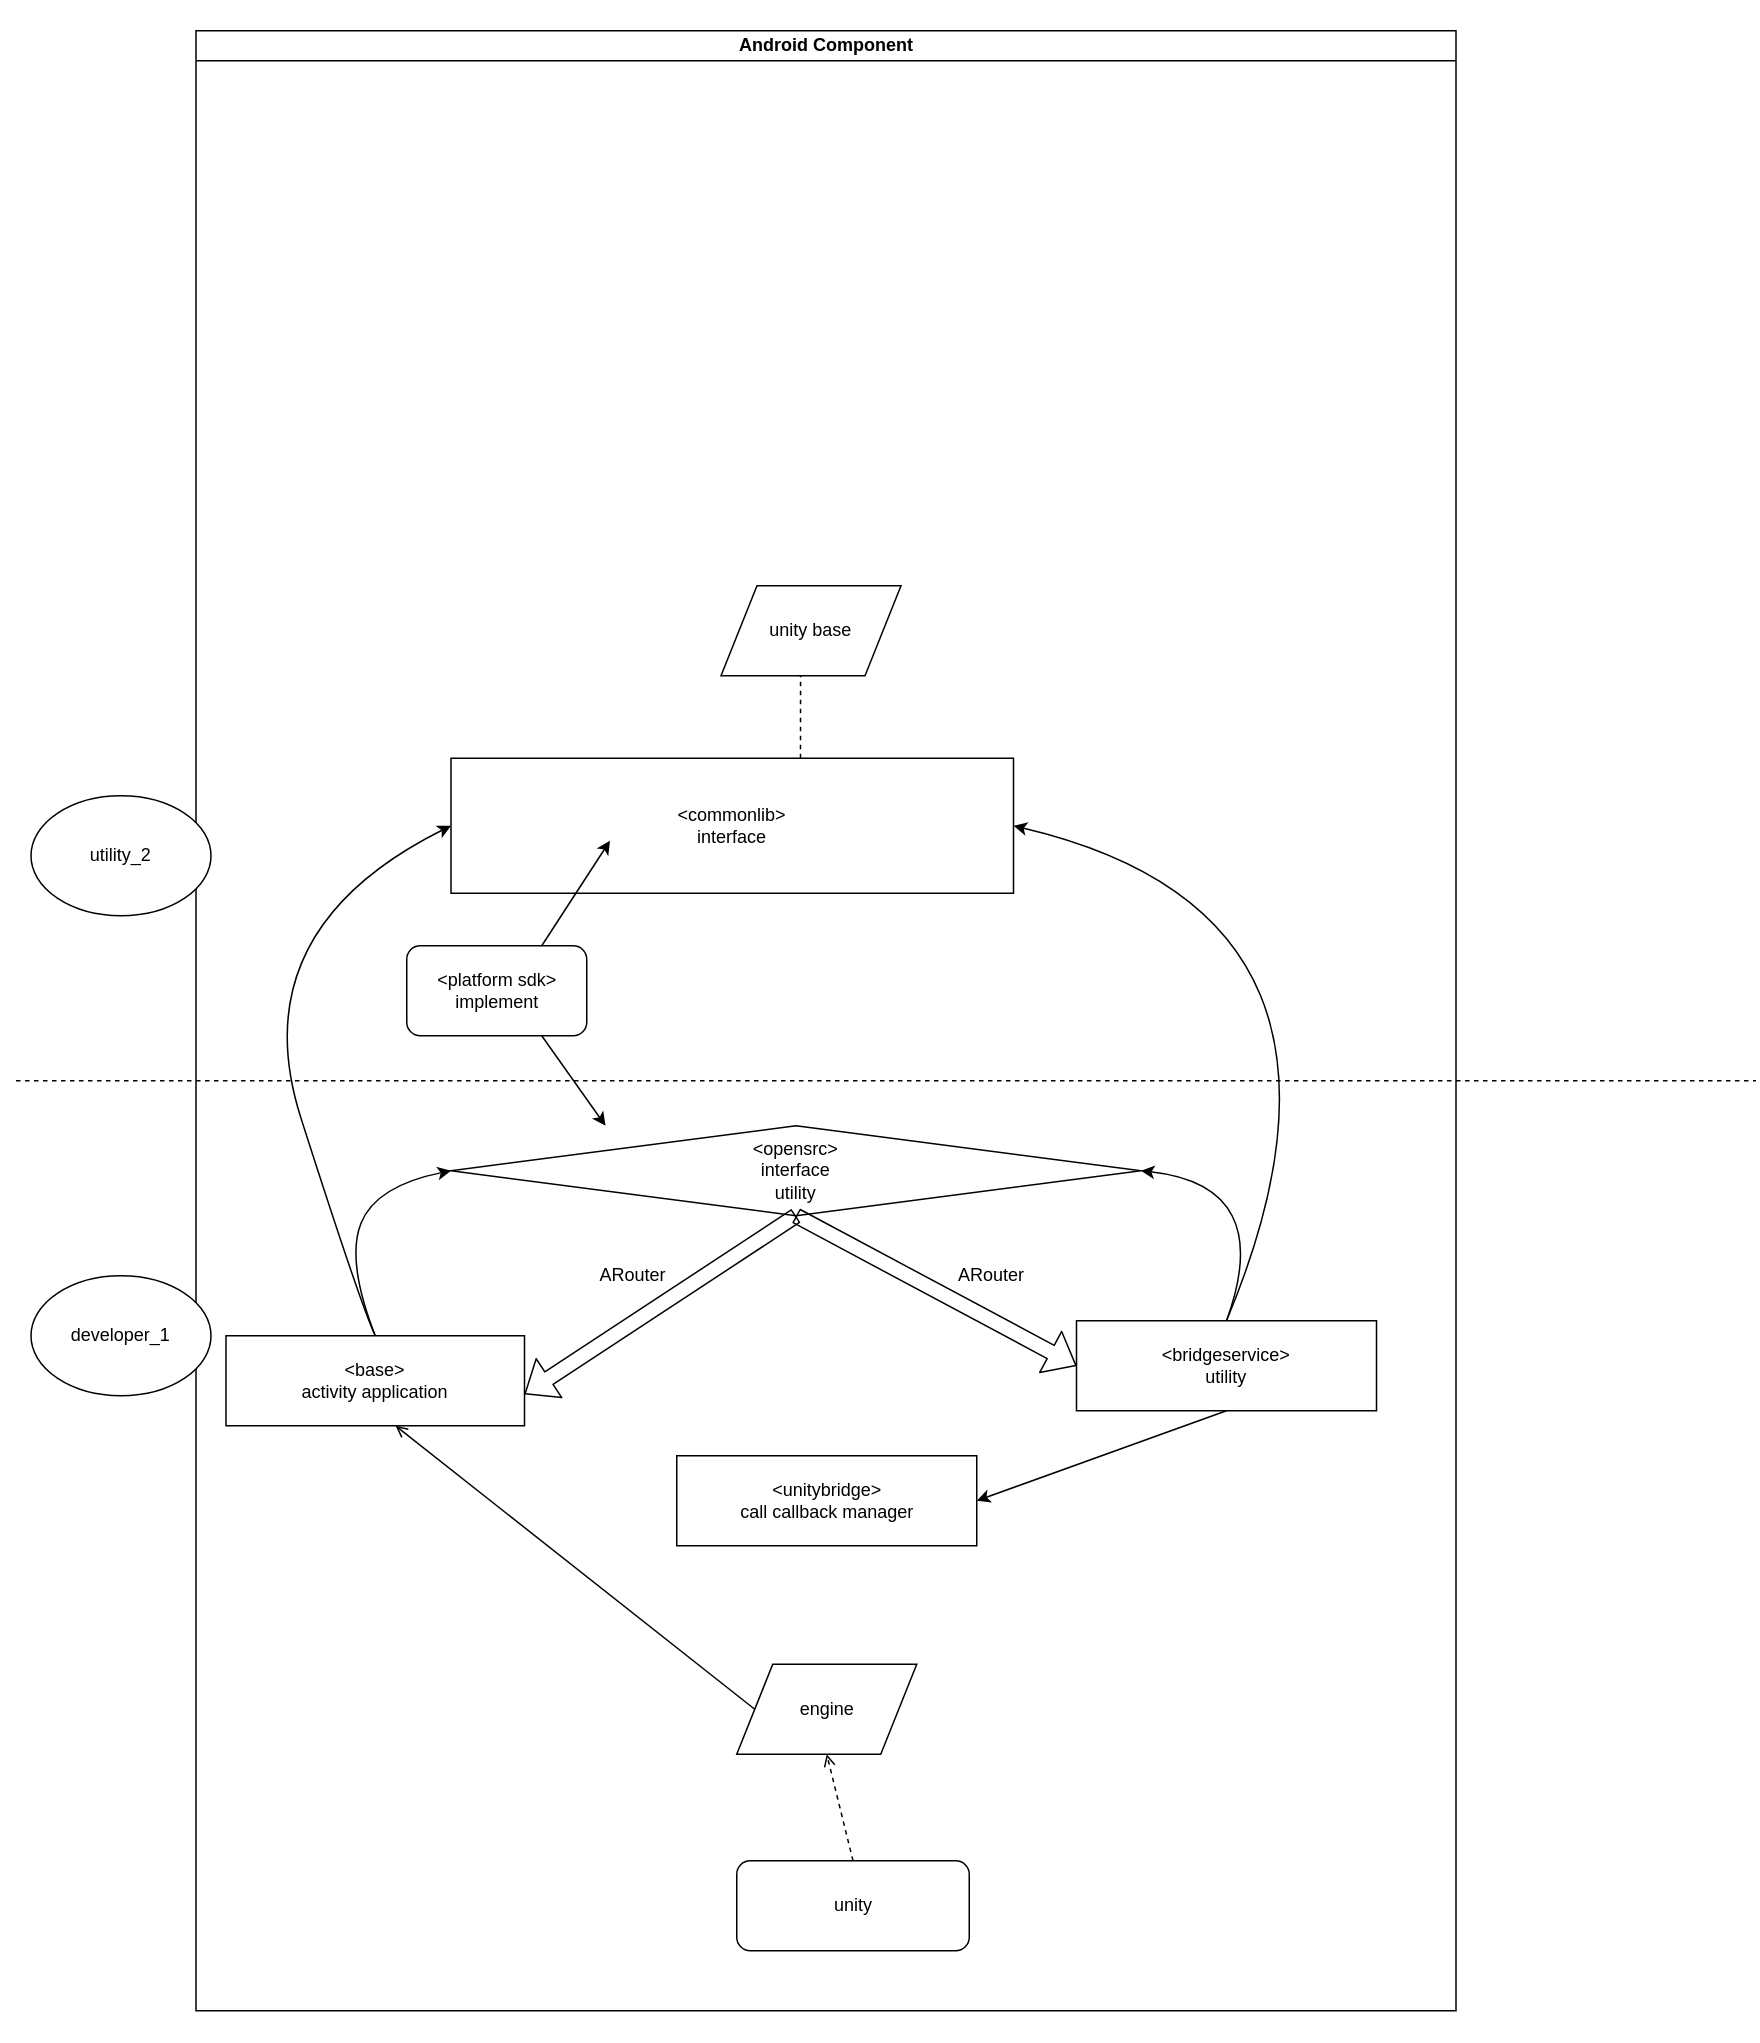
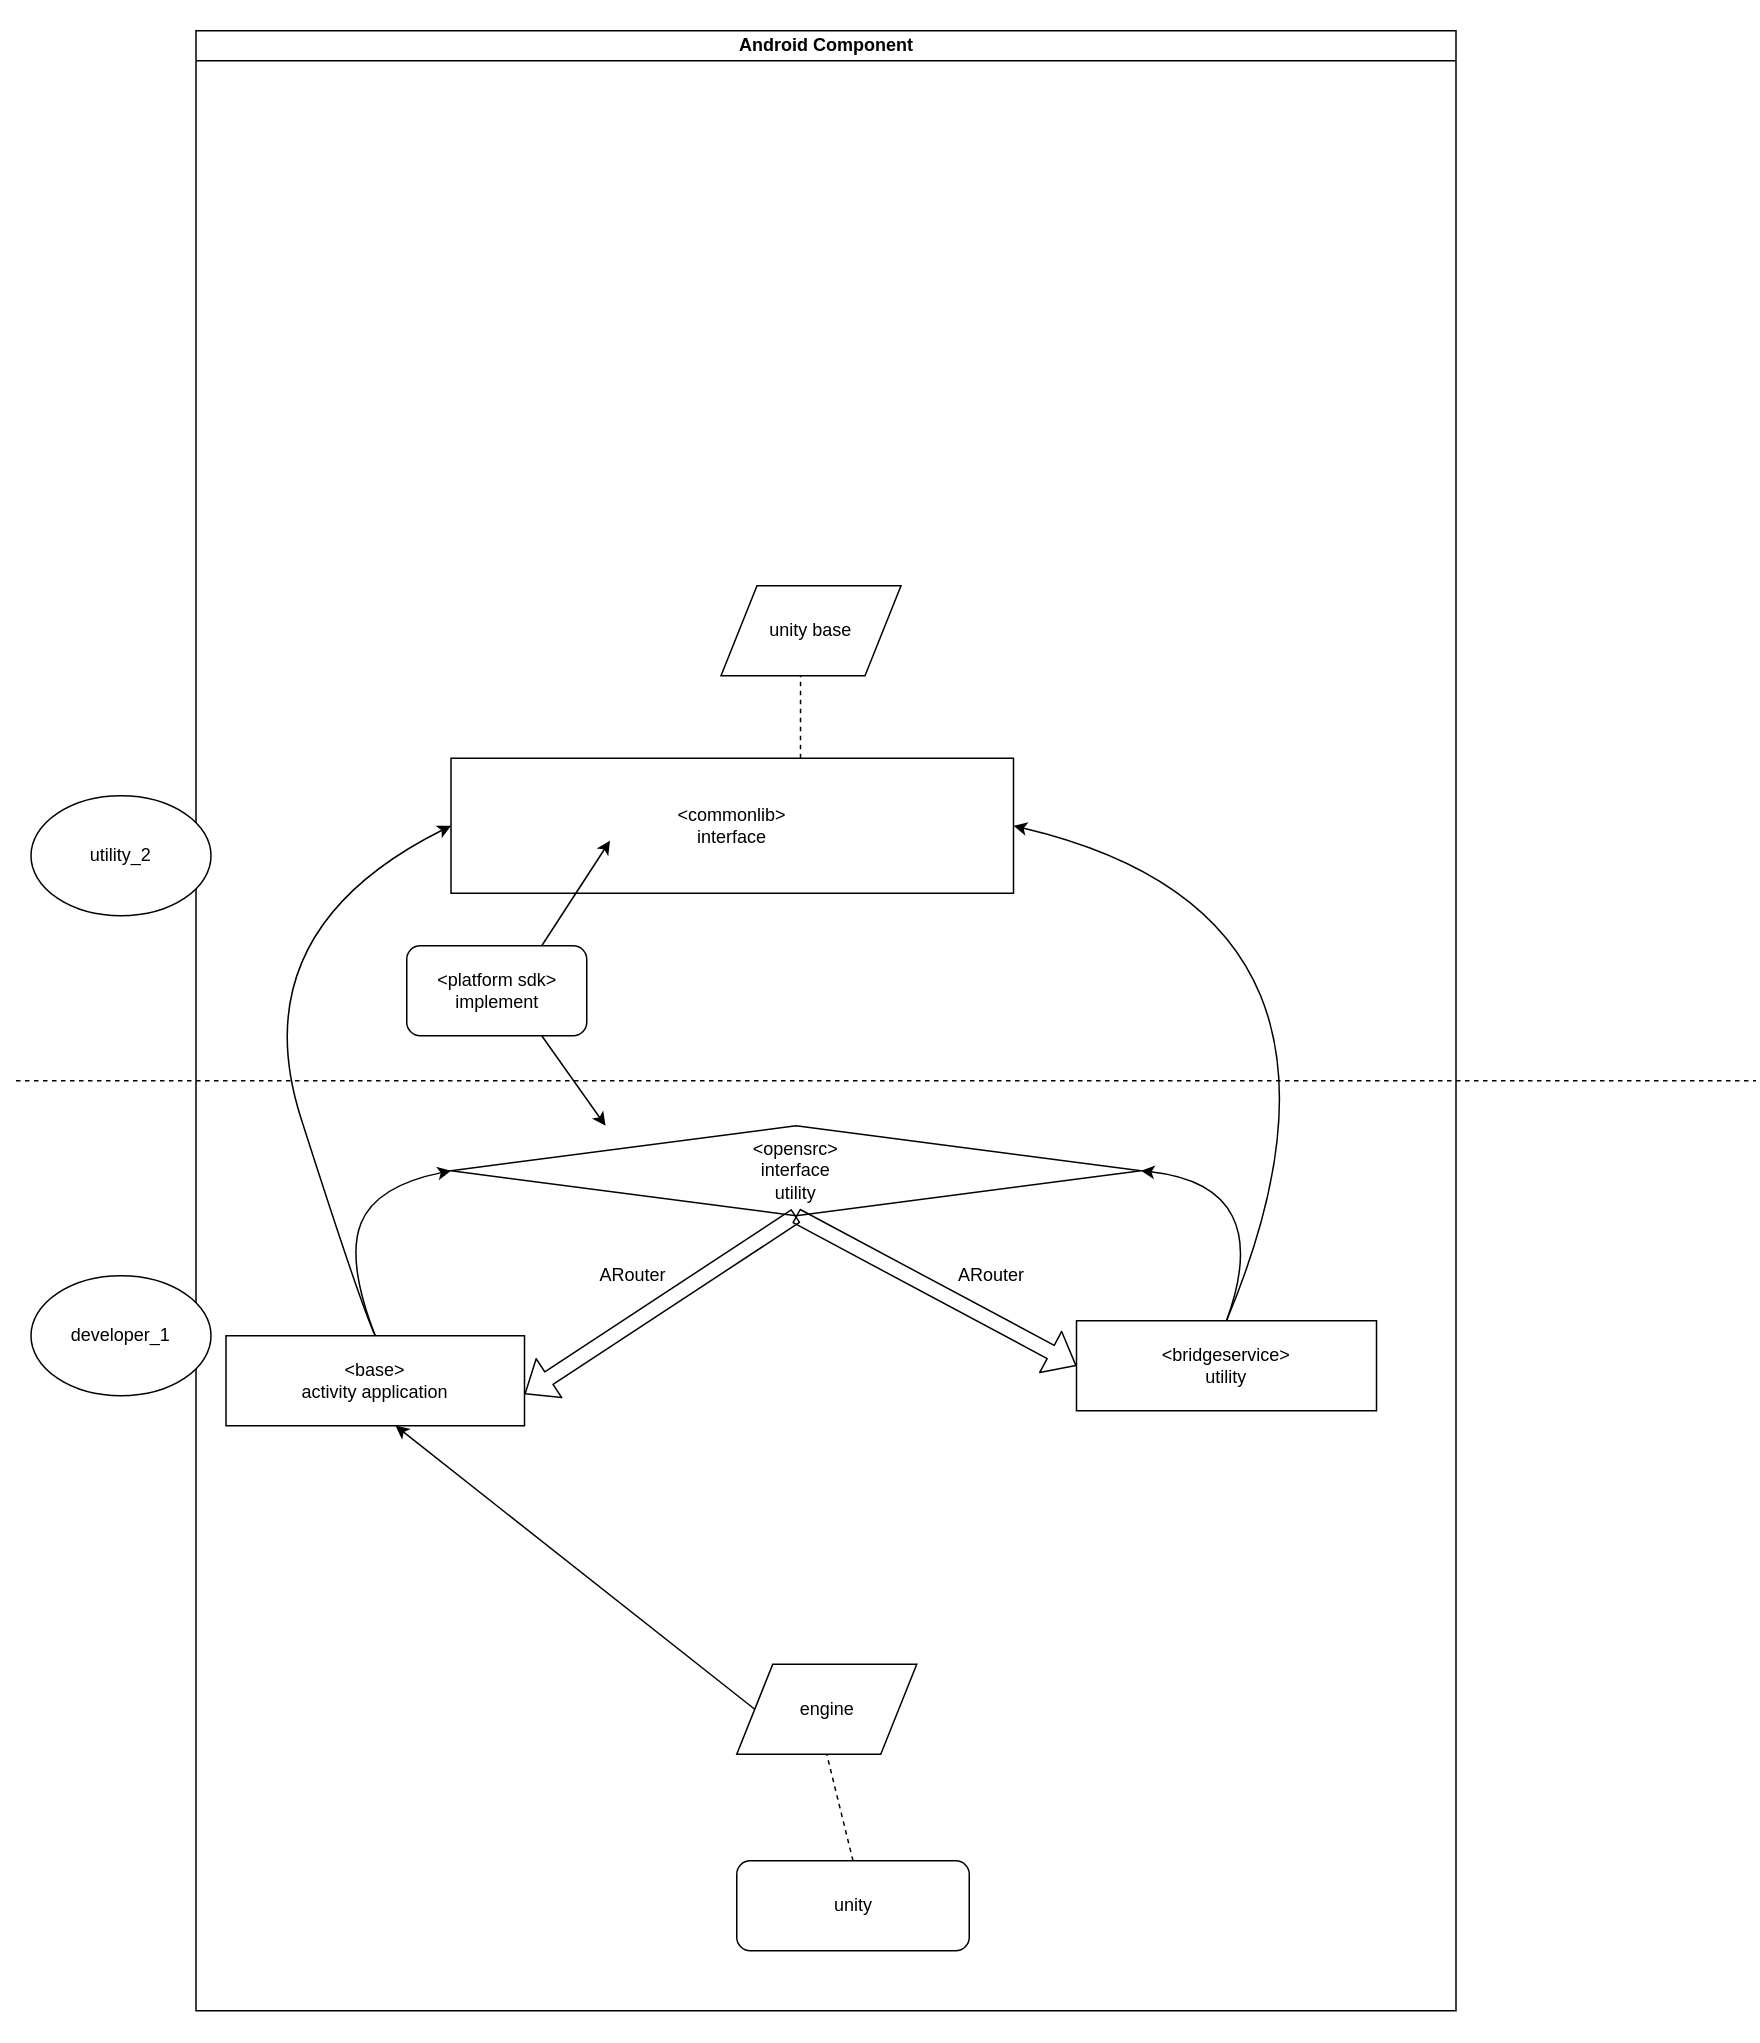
  <mxCell id="0" />
  <mxCell id="1" parent="0" />
  <mxCell id="2" value="Android Component" style="swimlane;html=1;startSize=20;horizontal=1;containerType=tree;glass=0;" parent="1" vertex="1"><mxGeometry x="130" y="20" width="840" height="1320" as="geometry"><mxRectangle x="40" y="80" width="80" height="20" as="alternateBounds" /></mxGeometry></mxCell>
  <mxCell id="3" value="&lt;font style=&quot;font-size: 12px&quot;&gt;&amp;lt;base&amp;gt;&lt;br&gt;activity application&lt;br&gt;&lt;/font&gt;" style="rounded=0;whiteSpace=wrap;html=1;" vertex="1" parent="2"><mxGeometry x="20" y="870" width="199" height="60" as="geometry" /></mxCell>
  <mxCell id="4" value="&amp;lt;opensrc&amp;gt;&lt;br&gt;interface&lt;br&gt;utility" style="rhombus;whiteSpace=wrap;html=1;" vertex="1" parent="2"><mxGeometry x="170" y="730" width="460" height="60" as="geometry" /></mxCell>
  <mxCell id="5" value="&amp;lt;commonlib&amp;gt;&lt;br&gt;interface" style="rounded=0;whiteSpace=wrap;html=1;" vertex="1" parent="2"><mxGeometry x="170" y="485" width="375" height="90" as="geometry" /></mxCell>
- <mxCell id="6" value="&amp;lt;unitybridge&amp;gt;&lt;br&gt;call callback manager" style="rounded=0;whiteSpace=wrap;html=1;" vertex="1" parent="2"><mxGeometry x="320.5" y="950" width="200" height="60" as="geometry" /></mxCell>
- <mxCell id="7" value="" style="endArrow=open;html=1;entryX=0.568;entryY=1;entryDx=0;entryDy=0;exitX=0;exitY=0.5;exitDx=0;exitDy=0;entryPerimeter=0;" edge="1" parent="2" source="9" target="3"><mxGeometry width="50" height="50" relative="1" as="geometry"><mxPoint x="370" y="990" as="sourcePoint" /><mxPoint x="381" y="890" as="targetPoint" /></mxGeometry></mxCell>
+ <mxCell id="7" value="" style="endArrow=classic;html=1;entryX=0.568;entryY=1;entryDx=0;entryDy=0;exitX=0;exitY=0.5;exitDx=0;exitDy=0;entryPerimeter=0;" edge="1" parent="2" source="9" target="3"><mxGeometry width="50" height="50" relative="1" as="geometry"><mxPoint x="370" y="990" as="sourcePoint" /><mxPoint x="381" y="890" as="targetPoint" /></mxGeometry></mxCell>
  <mxCell id="8" value="unity base" style="shape=parallelogram;perimeter=parallelogramPerimeter;whiteSpace=wrap;html=1;" vertex="1" parent="2"><mxGeometry x="350" y="370" width="120" height="60" as="geometry" /></mxCell>
  <mxCell id="9" value="engine" style="shape=parallelogram;perimeter=parallelogramPerimeter;whiteSpace=wrap;html=1;" vertex="1" parent="2"><mxGeometry x="360.5" y="1089" width="120" height="60" as="geometry" /></mxCell>
  <mxCell id="10" value="&amp;lt;platform sdk&amp;gt; implement" style="rounded=1;whiteSpace=wrap;html=1;" vertex="1" parent="2"><mxGeometry x="140.5" y="610" width="120" height="60" as="geometry" /></mxCell>
  <mxCell id="11" value="" style="curved=1;endArrow=classic;html=1;exitX=0.5;exitY=0;exitDx=0;exitDy=0;entryX=0;entryY=0.5;entryDx=0;entryDy=0;" edge="1" parent="2" source="3" target="4"><mxGeometry width="50" height="50" relative="1" as="geometry"><mxPoint x="90" y="770" as="sourcePoint" /><mxPoint x="140" y="720" as="targetPoint" /><Array as="points"><mxPoint x="100" y="820" /><mxPoint x="120" y="770" /></Array></mxGeometry></mxCell>
  <mxCell id="12" value="" style="curved=1;endArrow=classic;html=1;exitX=0.5;exitY=0;exitDx=0;exitDy=0;entryX=0;entryY=0.5;entryDx=0;entryDy=0;" edge="1" parent="2" source="3" target="5"><mxGeometry width="50" height="50" relative="1" as="geometry"><mxPoint x="90" y="770" as="sourcePoint" /><mxPoint x="140" y="720" as="targetPoint" /><Array as="points"><mxPoint x="110" y="850" /><mxPoint x="30" y="600" /></Array></mxGeometry></mxCell>
  <mxCell id="13" value="&amp;lt;bridgeservice&amp;gt;&lt;br&gt;utility" style="rounded=0;whiteSpace=wrap;html=1;" vertex="1" parent="2"><mxGeometry x="587" y="860" width="200" height="60" as="geometry" /></mxCell>
  <mxCell id="14" value="" style="curved=1;endArrow=classic;html=1;entryX=1;entryY=0.5;entryDx=0;entryDy=0;exitX=0.5;exitY=0;exitDx=0;exitDy=0;" edge="1" parent="2" source="13" target="5"><mxGeometry width="50" height="50" relative="1" as="geometry"><mxPoint x="600" y="830" as="sourcePoint" /><mxPoint x="650" y="780" as="targetPoint" /><Array as="points"><mxPoint x="800" y="590" /></Array></mxGeometry></mxCell>
- <mxCell id="15" value="" style="endArrow=classic;html=1;exitX=0.5;exitY=1;exitDx=0;exitDy=0;entryX=1;entryY=0.5;entryDx=0;entryDy=0;" edge="1" parent="2" source="13" target="6"><mxGeometry width="50" height="50" relative="1" as="geometry"><mxPoint x="331" y="830" as="sourcePoint" /><mxPoint x="500" y="900" as="targetPoint" /></mxGeometry></mxCell>
  <mxCell id="16" value="" style="curved=1;endArrow=classic;html=1;exitX=0.5;exitY=0;exitDx=0;exitDy=0;entryX=1;entryY=0.5;entryDx=0;entryDy=0;" edge="1" parent="2" source="13" target="4"><mxGeometry width="50" height="50" relative="1" as="geometry"><mxPoint x="600" y="830" as="sourcePoint" /><mxPoint x="947" y="720" as="targetPoint" /><Array as="points"><mxPoint x="720" y="770" /></Array></mxGeometry></mxCell>
  <mxCell id="17" value="" style="shape=flexArrow;endArrow=classic;html=1;entryX=1;entryY=0.65;entryDx=0;entryDy=0;exitX=0.5;exitY=1;exitDx=0;exitDy=0;entryPerimeter=0;" edge="1" parent="2" source="4" target="3"><mxGeometry width="50" height="50" relative="1" as="geometry"><mxPoint x="430" y="790" as="sourcePoint" /><mxPoint x="480" y="740" as="targetPoint" /></mxGeometry></mxCell>
  <mxCell id="18" value="" style="shape=flexArrow;endArrow=classic;html=1;exitX=0.5;exitY=1;exitDx=0;exitDy=0;entryX=0;entryY=0.5;entryDx=0;entryDy=0;" edge="1" parent="2" source="4" target="13"><mxGeometry width="50" height="50" relative="1" as="geometry"><mxPoint x="430" y="790" as="sourcePoint" /><mxPoint x="480" y="740" as="targetPoint" /></mxGeometry></mxCell>
  <mxCell id="19" value="ARouter" style="text;html=1;align=center;verticalAlign=middle;resizable=0;points=[];autosize=1;" vertex="1" parent="2"><mxGeometry x="500" y="820" width="60" height="20" as="geometry" /></mxCell>
  <mxCell id="20" value="ARouter" style="text;html=1;align=center;verticalAlign=middle;resizable=0;points=[];autosize=1;" vertex="1" parent="2"><mxGeometry x="260.5" y="820" width="60" height="20" as="geometry" /></mxCell>
  <mxCell id="21" value="" style="endArrow=classic;html=1;exitX=0.75;exitY=0;exitDx=0;exitDy=0;" edge="1" parent="2" source="10"><mxGeometry width="50" height="50" relative="1" as="geometry"><mxPoint x="226" y="590" as="sourcePoint" /><mxPoint x="276" y="540" as="targetPoint" /></mxGeometry></mxCell>
  <mxCell id="22" value="" style="endArrow=classic;html=1;exitX=0.75;exitY=1;exitDx=0;exitDy=0;entryX=0.224;entryY=0;entryDx=0;entryDy=0;entryPerimeter=0;" edge="1" parent="2" source="10" target="4"><mxGeometry width="50" height="50" relative="1" as="geometry"><mxPoint x="240" y="700" as="sourcePoint" /><mxPoint x="290" y="650" as="targetPoint" /></mxGeometry></mxCell>
  <mxCell id="23" value="" style="endArrow=none;dashed=1;html=1;" edge="1" parent="2"><mxGeometry width="50" height="50" relative="1" as="geometry"><mxPoint x="-120" y="700" as="sourcePoint" /><mxPoint x="1040" y="700" as="targetPoint" /></mxGeometry></mxCell>
  <mxCell id="24" value="unity" style="rounded=1;whiteSpace=wrap;html=1;" vertex="1" parent="2"><mxGeometry x="360.5" y="1220" width="155" height="60" as="geometry" /></mxCell>
- <mxCell id="25" value="" style="endArrow=open;dashed=1;html=1;entryX=0.5;entryY=1;entryDx=0;entryDy=0;exitX=0.5;exitY=0;exitDx=0;exitDy=0;" edge="1" parent="2" source="24" target="9"><mxGeometry width="50" height="50" relative="1" as="geometry"><mxPoint x="144" y="1090" as="sourcePoint" /><mxPoint x="354" y="990" as="targetPoint" /></mxGeometry></mxCell>
+ <mxCell id="25" value="" style="endArrow=none;dashed=1;html=1;entryX=0.5;entryY=1;entryDx=0;entryDy=0;exitX=0.5;exitY=0;exitDx=0;exitDy=0;" edge="1" parent="2" source="24" target="9"><mxGeometry width="50" height="50" relative="1" as="geometry"><mxPoint x="144" y="1090" as="sourcePoint" /><mxPoint x="354" y="990" as="targetPoint" /></mxGeometry></mxCell>
  <mxCell id="26" value="" style="endArrow=none;dashed=1;html=1;entryX=0.442;entryY=1;entryDx=0;entryDy=0;entryPerimeter=0;" edge="1" parent="2" target="8"><mxGeometry width="50" height="50" relative="1" as="geometry"><mxPoint x="403" y="485" as="sourcePoint" /><mxPoint x="480" y="540" as="targetPoint" /></mxGeometry></mxCell>
  <mxCell id="27" value="utility_2" style="ellipse;whiteSpace=wrap;html=1;" vertex="1" parent="1"><mxGeometry x="20" y="530" width="120" height="80" as="geometry" /></mxCell>
  <mxCell id="28" value="developer_1" style="ellipse;whiteSpace=wrap;html=1;" vertex="1" parent="1"><mxGeometry x="20" y="850" width="120" height="80" as="geometry" /></mxCell>
